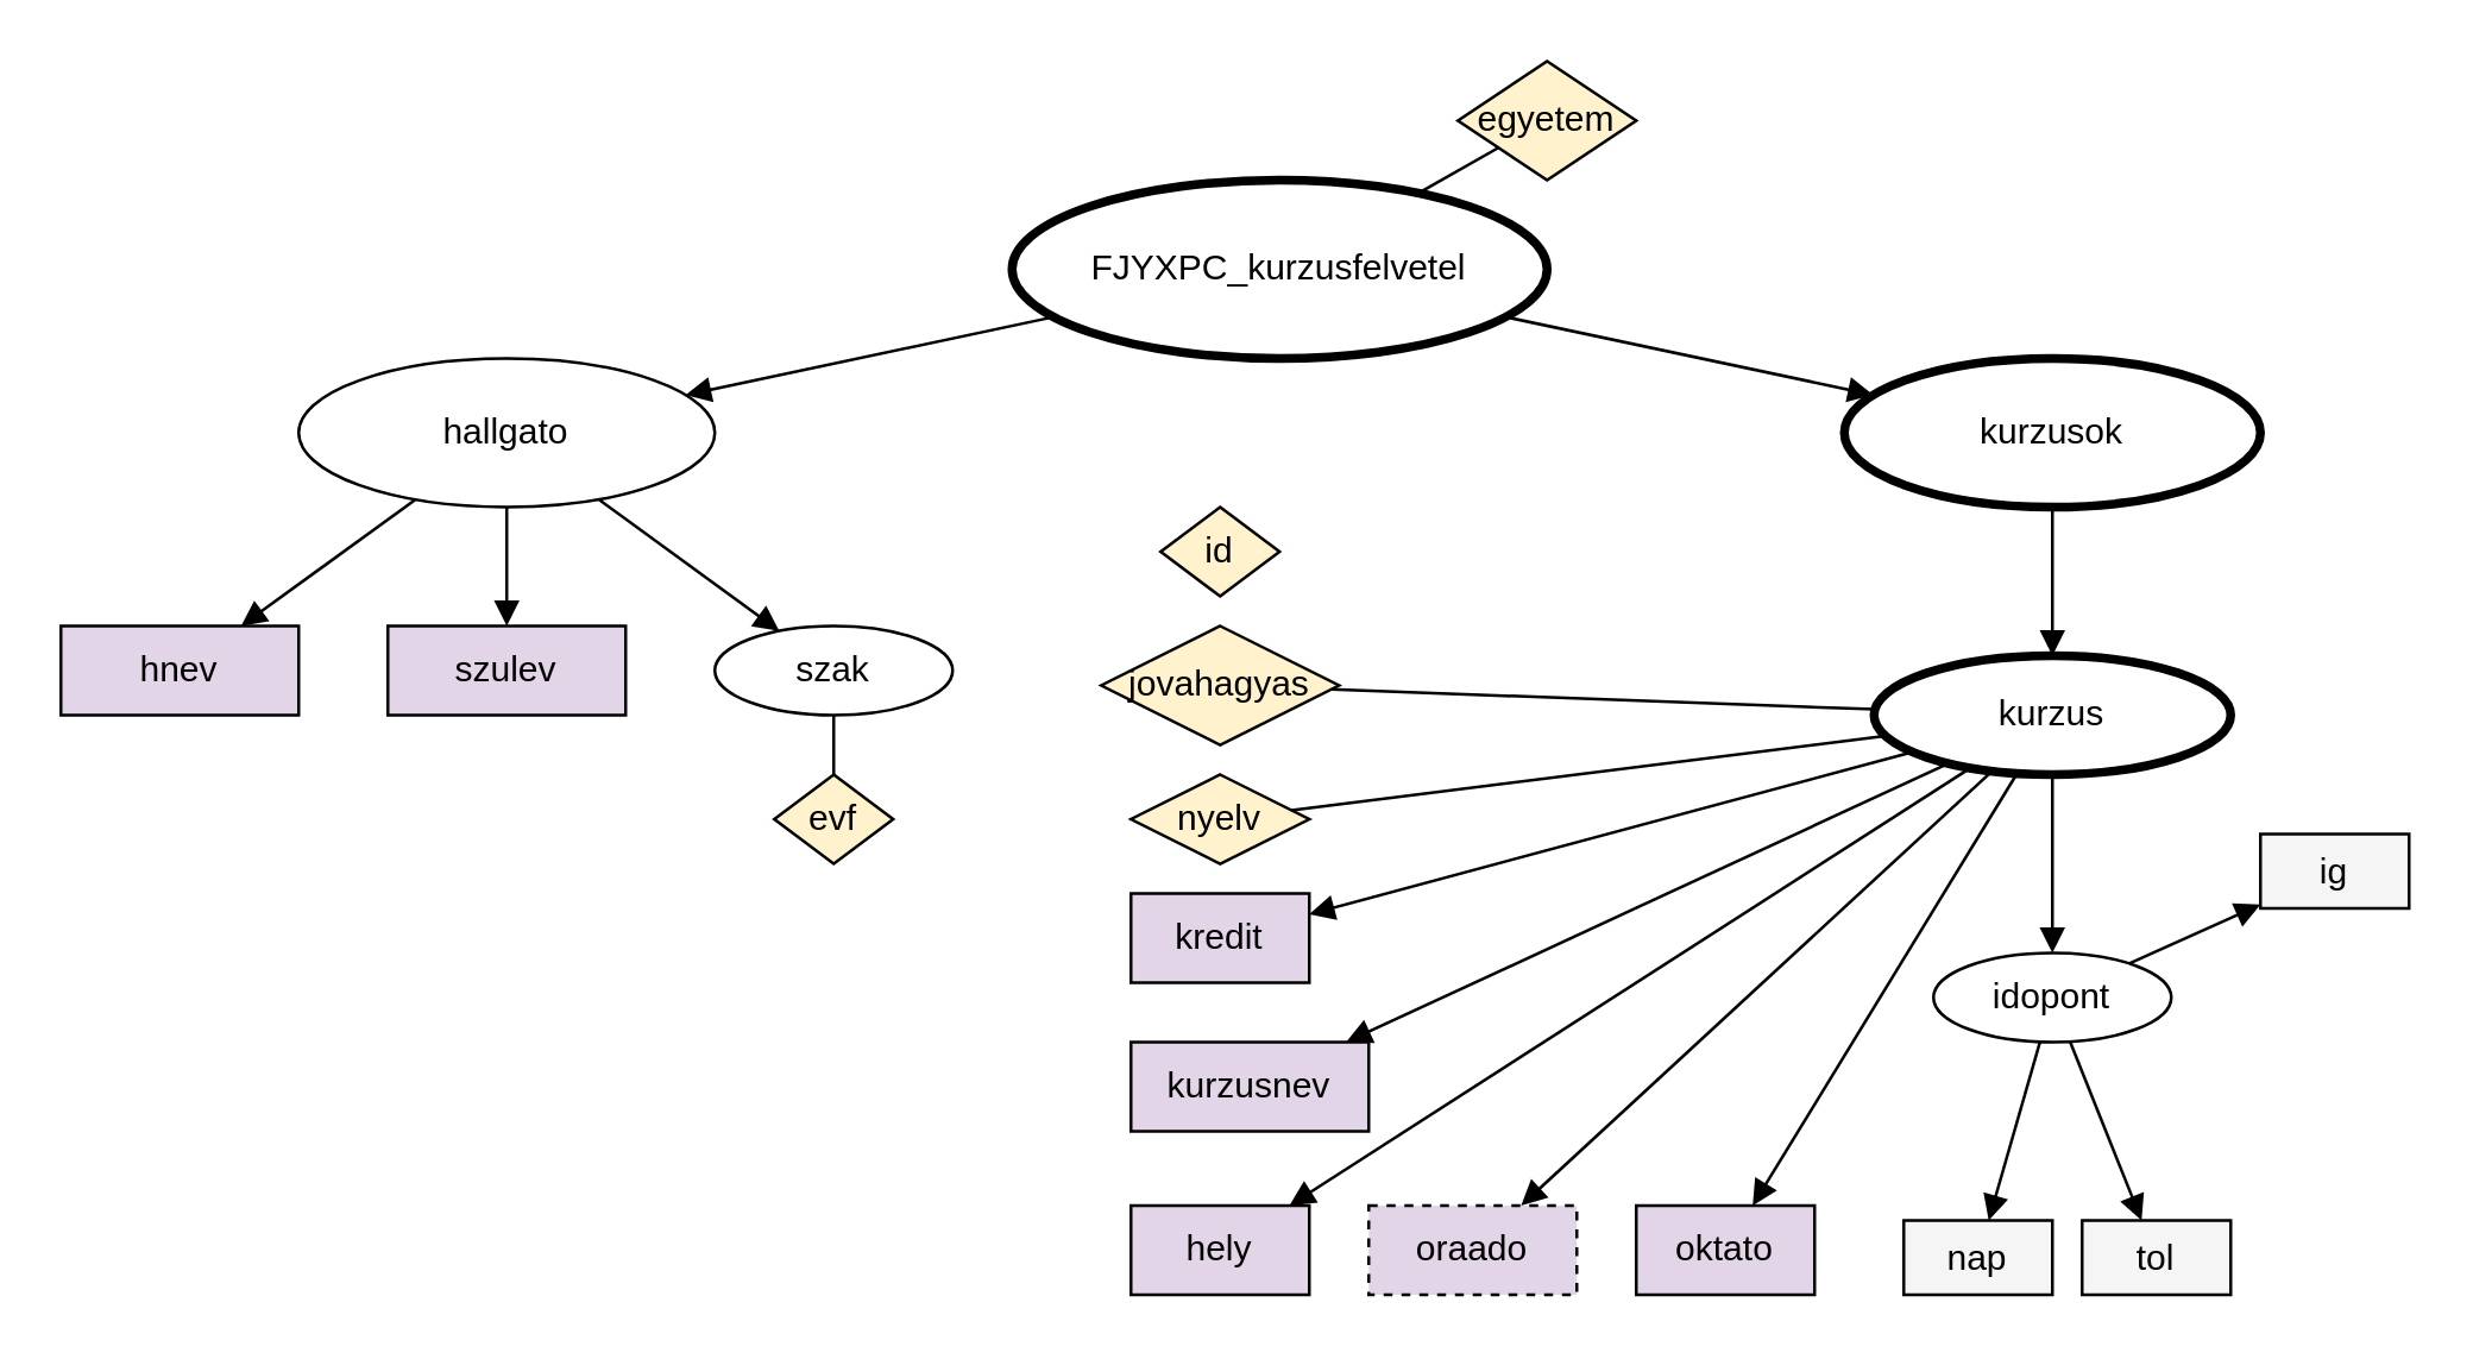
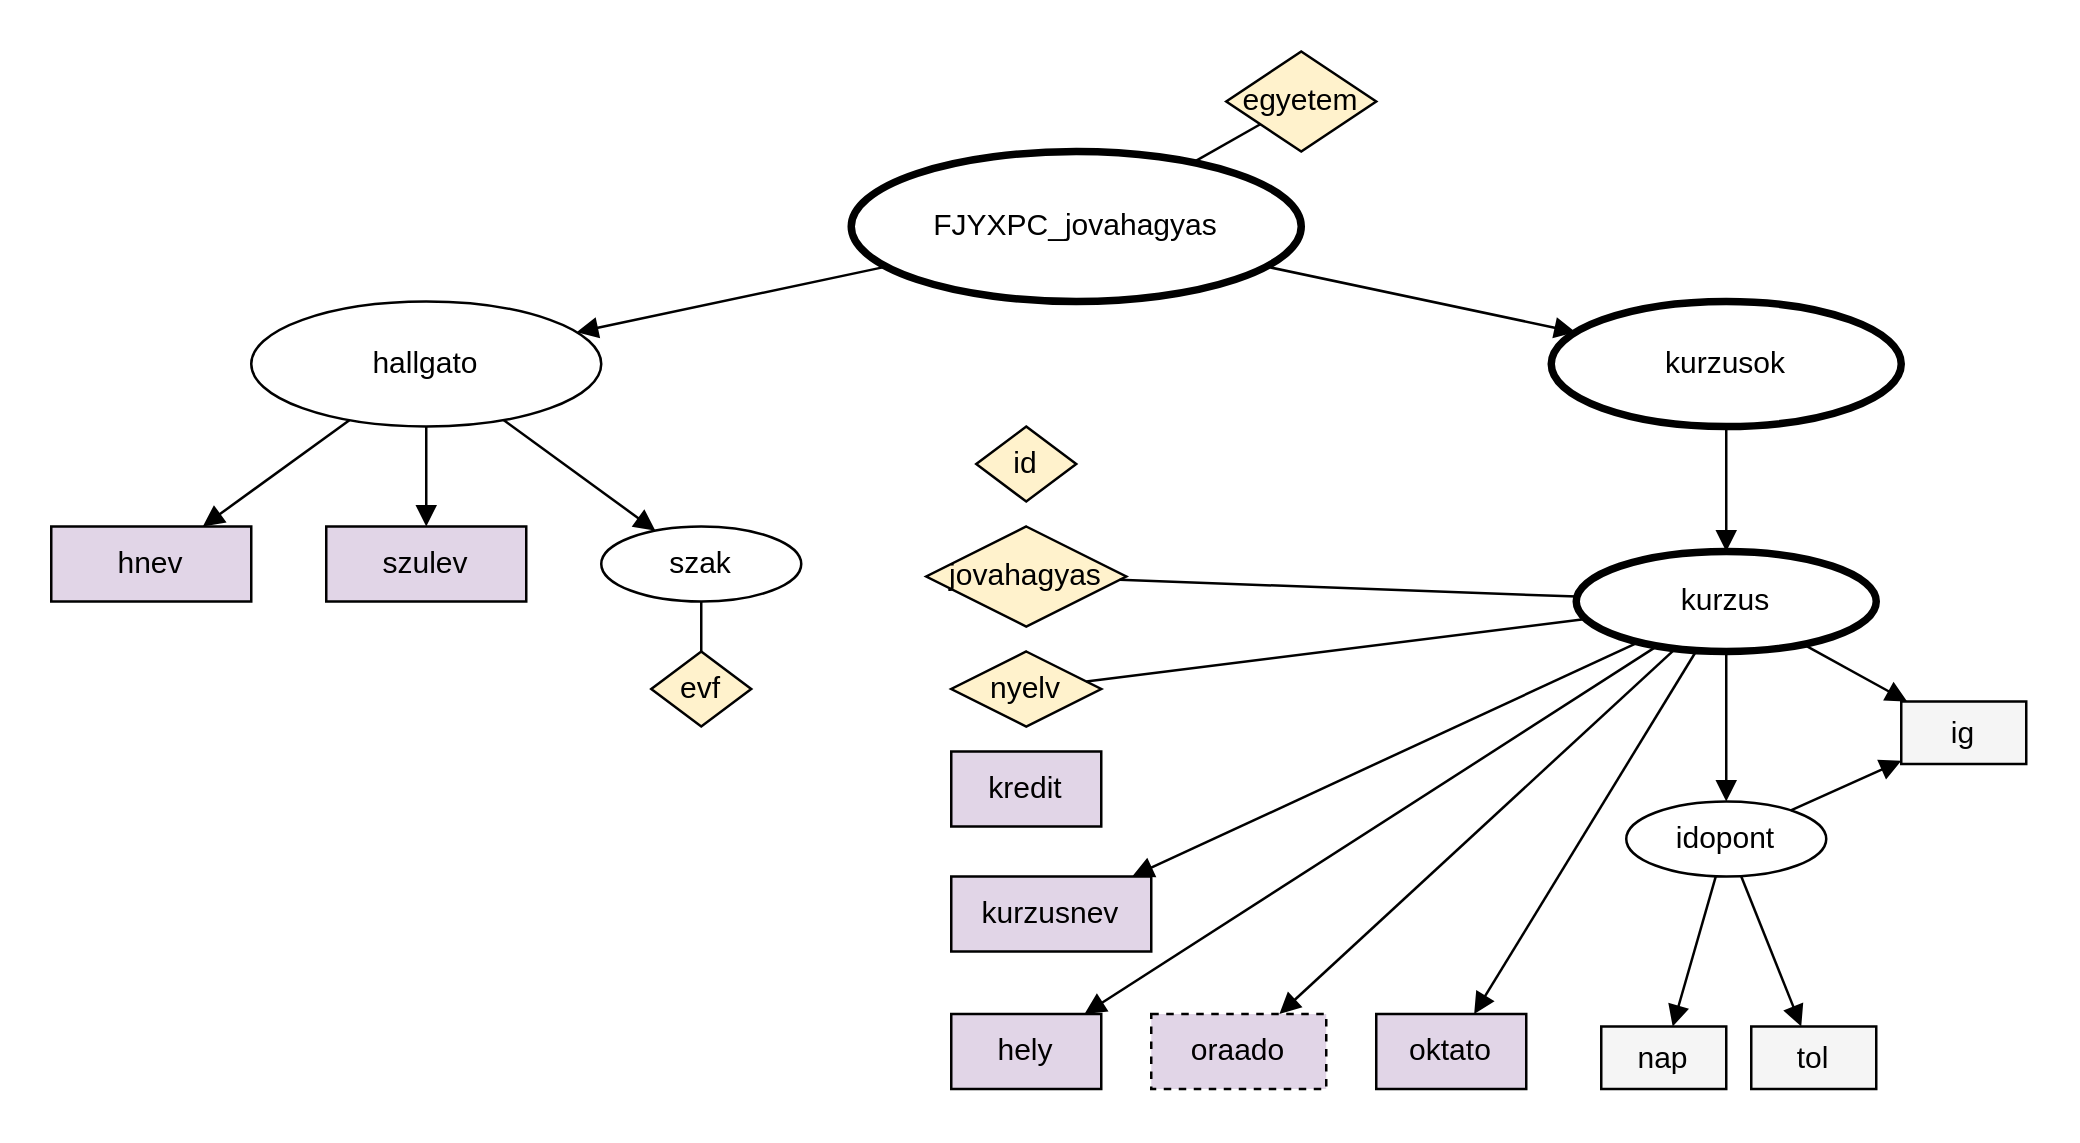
  <mxCell id="0" />
  <mxCell id="1" parent="0" />
- <mxCell id="2" value="FJYXPC_kurzusfelvetel" style="ellipse;whiteSpace=wrap;html=1;strokeWidth=3;" parent="1" vertex="1"><mxGeometry x="340" y="60" width="180" height="60" as="geometry" /></mxCell>
+ <mxCell id="2" value="FJYXPC_jovahagyas" style="ellipse;whiteSpace=wrap;html=1;strokeWidth=3;" parent="1" vertex="1"><mxGeometry x="340" y="60" width="180" height="60" as="geometry" /></mxCell>
  <mxCell id="3" value="egyetem" style="rhombus;whiteSpace=wrap;html=1;fillColor=#fff2cc;" parent="1" vertex="1"><mxGeometry x="490" y="20" width="60" height="40" as="geometry" /></mxCell>
  <mxCell id="4" style="endArrow=none;" parent="1" source="2" target="3" edge="1"><mxGeometry relative="1" as="geometry" /></mxCell>
  <mxCell id="5" value="hallgato" style="ellipse;whiteSpace=wrap;html=1;" parent="1" vertex="1"><mxGeometry x="100" y="120" width="140" height="50" as="geometry" /></mxCell>
  <mxCell id="6" style="endArrow=block;" parent="1" source="2" target="5" edge="1"><mxGeometry relative="1" as="geometry" /></mxCell>
  <mxCell id="7" value="hnev" style="rectangle;whiteSpace=wrap;html=1;fillColor=#e1d5e7;" parent="1" vertex="1"><mxGeometry x="20" y="210" width="80" height="30" as="geometry" /></mxCell>
  <mxCell id="8" value="szulev" style="rectangle;whiteSpace=wrap;html=1;fillColor=#e1d5e7;" parent="1" vertex="1"><mxGeometry x="130" y="210" width="80" height="30" as="geometry" /></mxCell>
  <mxCell id="9" value="szak" style="ellipse;whiteSpace=wrap;html=1;" parent="1" vertex="1"><mxGeometry x="240" y="210" width="80" height="30" as="geometry" /></mxCell>
  <mxCell id="10" style="endArrow=block;" parent="1" source="5" target="7" edge="1"><mxGeometry relative="1" as="geometry" /></mxCell>
  <mxCell id="11" style="endArrow=block;" parent="1" source="5" target="8" edge="1"><mxGeometry relative="1" as="geometry" /></mxCell>
  <mxCell id="12" style="endArrow=block;" parent="1" source="5" target="9" edge="1"><mxGeometry relative="1" as="geometry" /></mxCell>
  <mxCell id="13" value="evf" style="rhombus;whiteSpace=wrap;html=1;fillColor=#fff2cc;" parent="1" vertex="1"><mxGeometry x="260" y="260" width="40" height="30" as="geometry" /></mxCell>
  <mxCell id="14" style="endArrow=none;" parent="1" source="9" target="13" edge="1"><mxGeometry relative="1" as="geometry" /></mxCell>
  <mxCell id="15" value="kurzusok" style="ellipse;whiteSpace=wrap;html=1;strokeWidth=3;" parent="1" vertex="1"><mxGeometry x="620" y="120" width="140" height="50" as="geometry" /></mxCell>
  <mxCell id="16" style="endArrow=block;" parent="1" source="2" target="15" edge="1"><mxGeometry relative="1" as="geometry" /></mxCell>
  <mxCell id="17" value="kurzus" style="ellipse;whiteSpace=wrap;html=1;strokeWidth=3;" parent="1" vertex="1"><mxGeometry x="630" y="220" width="120" height="40" as="geometry" /></mxCell>
  <mxCell id="18" style="endArrow=block;" parent="1" source="15" target="17" edge="1"><mxGeometry relative="1" as="geometry" /></mxCell>
  <mxCell id="19" value="id" style="rhombus;whiteSpace=wrap;html=1;fillColor=#fff2cc;" parent="1" vertex="1"><mxGeometry x="390" y="170" width="40" height="30" as="geometry" /></mxCell>
  <mxCell id="20" value="jovahagyas" style="rhombus;whiteSpace=wrap;html=1;fillColor=#fff2cc;" parent="1" vertex="1"><mxGeometry x="370" y="210" width="80" height="40" as="geometry" /></mxCell>
  <mxCell id="21" value="nyelv" style="rhombus;whiteSpace=wrap;html=1;fillColor=#fff2cc;" parent="1" vertex="1"><mxGeometry x="380" y="260" width="60" height="30" as="geometry" /></mxCell>
  <mxCell id="22" style="endArrow=none;" parent="1" source="17" target="20" edge="1"><mxGeometry relative="1" as="geometry" /></mxCell>
  <mxCell id="23" style="endArrow=none;" parent="1" source="17" target="21" edge="1"><mxGeometry relative="1" as="geometry" /></mxCell>
  <mxCell id="24" value="kurzusnev" style="rectangle;whiteSpace=wrap;html=1;fillColor=#e1d5e7;" parent="1" vertex="1"><mxGeometry x="380" y="350" width="80" height="30" as="geometry" /></mxCell>
  <mxCell id="25" value="kredit" style="rectangle;whiteSpace=wrap;html=1;fillColor=#e1d5e7;" parent="1" vertex="1"><mxGeometry x="380" y="300" width="60" height="30" as="geometry" /></mxCell>
  <mxCell id="26" value="hely" style="rectangle;whiteSpace=wrap;html=1;fillColor=#e1d5e7;" parent="1" vertex="1"><mxGeometry x="380" y="405" width="60" height="30" as="geometry" /></mxCell>
  <mxCell id="27" value="idopont" style="ellipse;whiteSpace=wrap;html=1;" parent="1" vertex="1"><mxGeometry x="650" y="320" width="80" height="30" as="geometry" /></mxCell>
  <mxCell id="28" value="oktato" style="rectangle;whiteSpace=wrap;html=1;fillColor=#e1d5e7;" parent="1" vertex="1"><mxGeometry x="550" y="405" width="60" height="30" as="geometry" /></mxCell>
  <mxCell id="29" value="oraado" style="rectangle;whiteSpace=wrap;html=1;dashed=1;fillColor=#e1d5e7;" parent="1" vertex="1"><mxGeometry x="460" y="405" width="70" height="30" as="geometry" /></mxCell>
  <mxCell id="30" style="endArrow=block;" parent="1" source="17" target="24" edge="1"><mxGeometry relative="1" as="geometry" /></mxCell>
- <mxCell id="31" style="endArrow=block;" parent="1" source="17" target="25" edge="1"><mxGeometry relative="1" as="geometry" /></mxCell>
+ <mxCell id="31" style="endArrow=block;" parent="1" source="17" target="38" edge="1"><mxGeometry relative="1" as="geometry" /></mxCell>
  <mxCell id="32" style="endArrow=block;" parent="1" source="17" target="26" edge="1"><mxGeometry relative="1" as="geometry" /></mxCell>
  <mxCell id="33" style="endArrow=block;" parent="1" source="17" target="27" edge="1"><mxGeometry relative="1" as="geometry" /></mxCell>
  <mxCell id="34" style="endArrow=block;" parent="1" source="17" target="28" edge="1"><mxGeometry relative="1" as="geometry" /></mxCell>
  <mxCell id="35" style="endArrow=block;" parent="1" source="17" target="29" edge="1"><mxGeometry relative="1" as="geometry" /></mxCell>
  <mxCell id="36" value="nap" style="rectangle;whiteSpace=wrap;html=1;fillColor=#f5f5f5;" parent="1" vertex="1"><mxGeometry x="640" y="410" width="50" height="25" as="geometry" /></mxCell>
  <mxCell id="37" value="tol" style="rectangle;whiteSpace=wrap;html=1;fillColor=#f5f5f5;" parent="1" vertex="1"><mxGeometry x="700" y="410" width="50" height="25" as="geometry" /></mxCell>
  <mxCell id="38" value="ig" style="rectangle;whiteSpace=wrap;html=1;fillColor=#f5f5f5;" parent="1" vertex="1"><mxGeometry x="760" y="280" width="50" height="25" as="geometry" /></mxCell>
  <mxCell id="39" style="endArrow=block;" parent="1" source="27" target="36" edge="1"><mxGeometry relative="1" as="geometry" /></mxCell>
  <mxCell id="40" style="endArrow=block;" parent="1" source="27" target="37" edge="1"><mxGeometry relative="1" as="geometry" /></mxCell>
  <mxCell id="41" style="endArrow=block;" parent="1" source="27" target="38" edge="1"><mxGeometry relative="1" as="geometry" /></mxCell>
